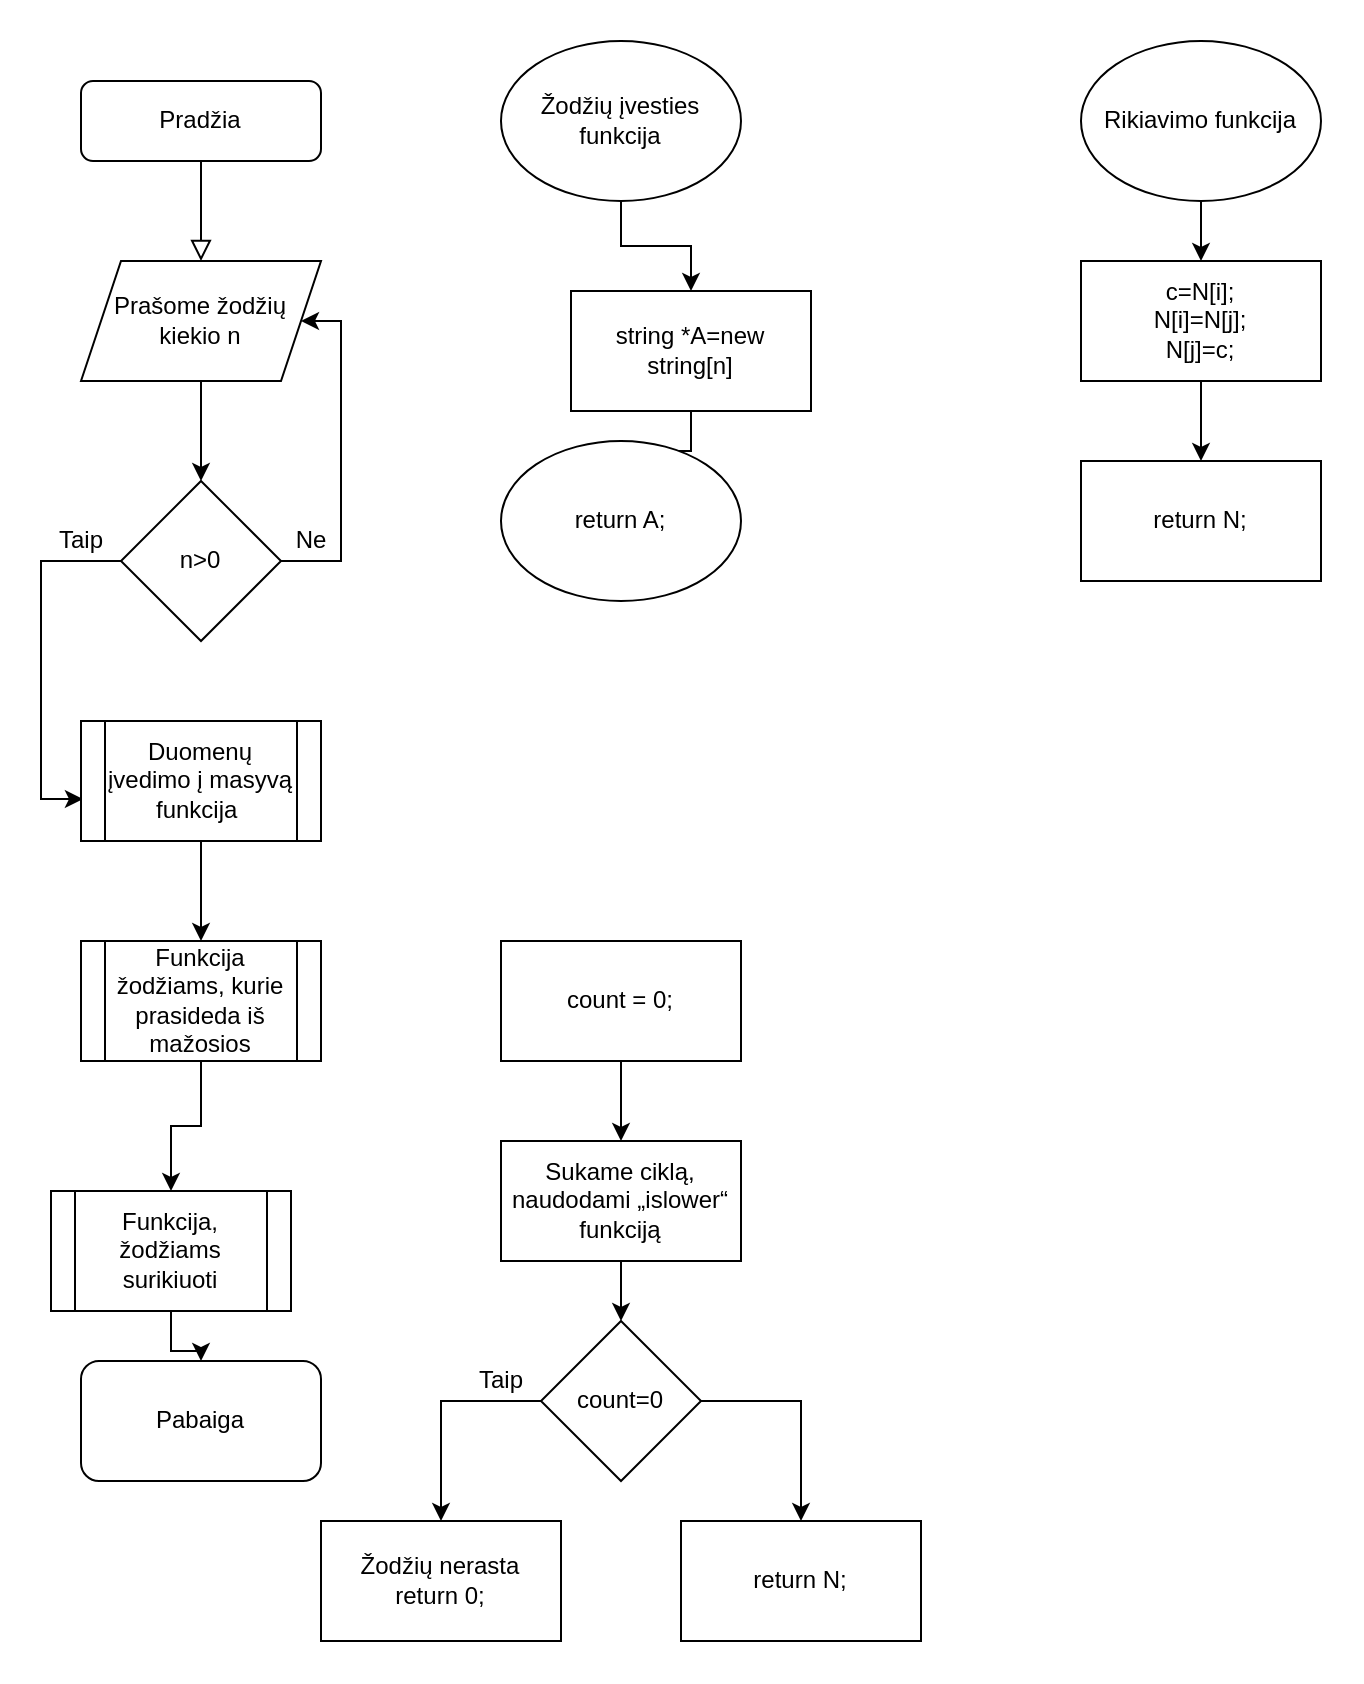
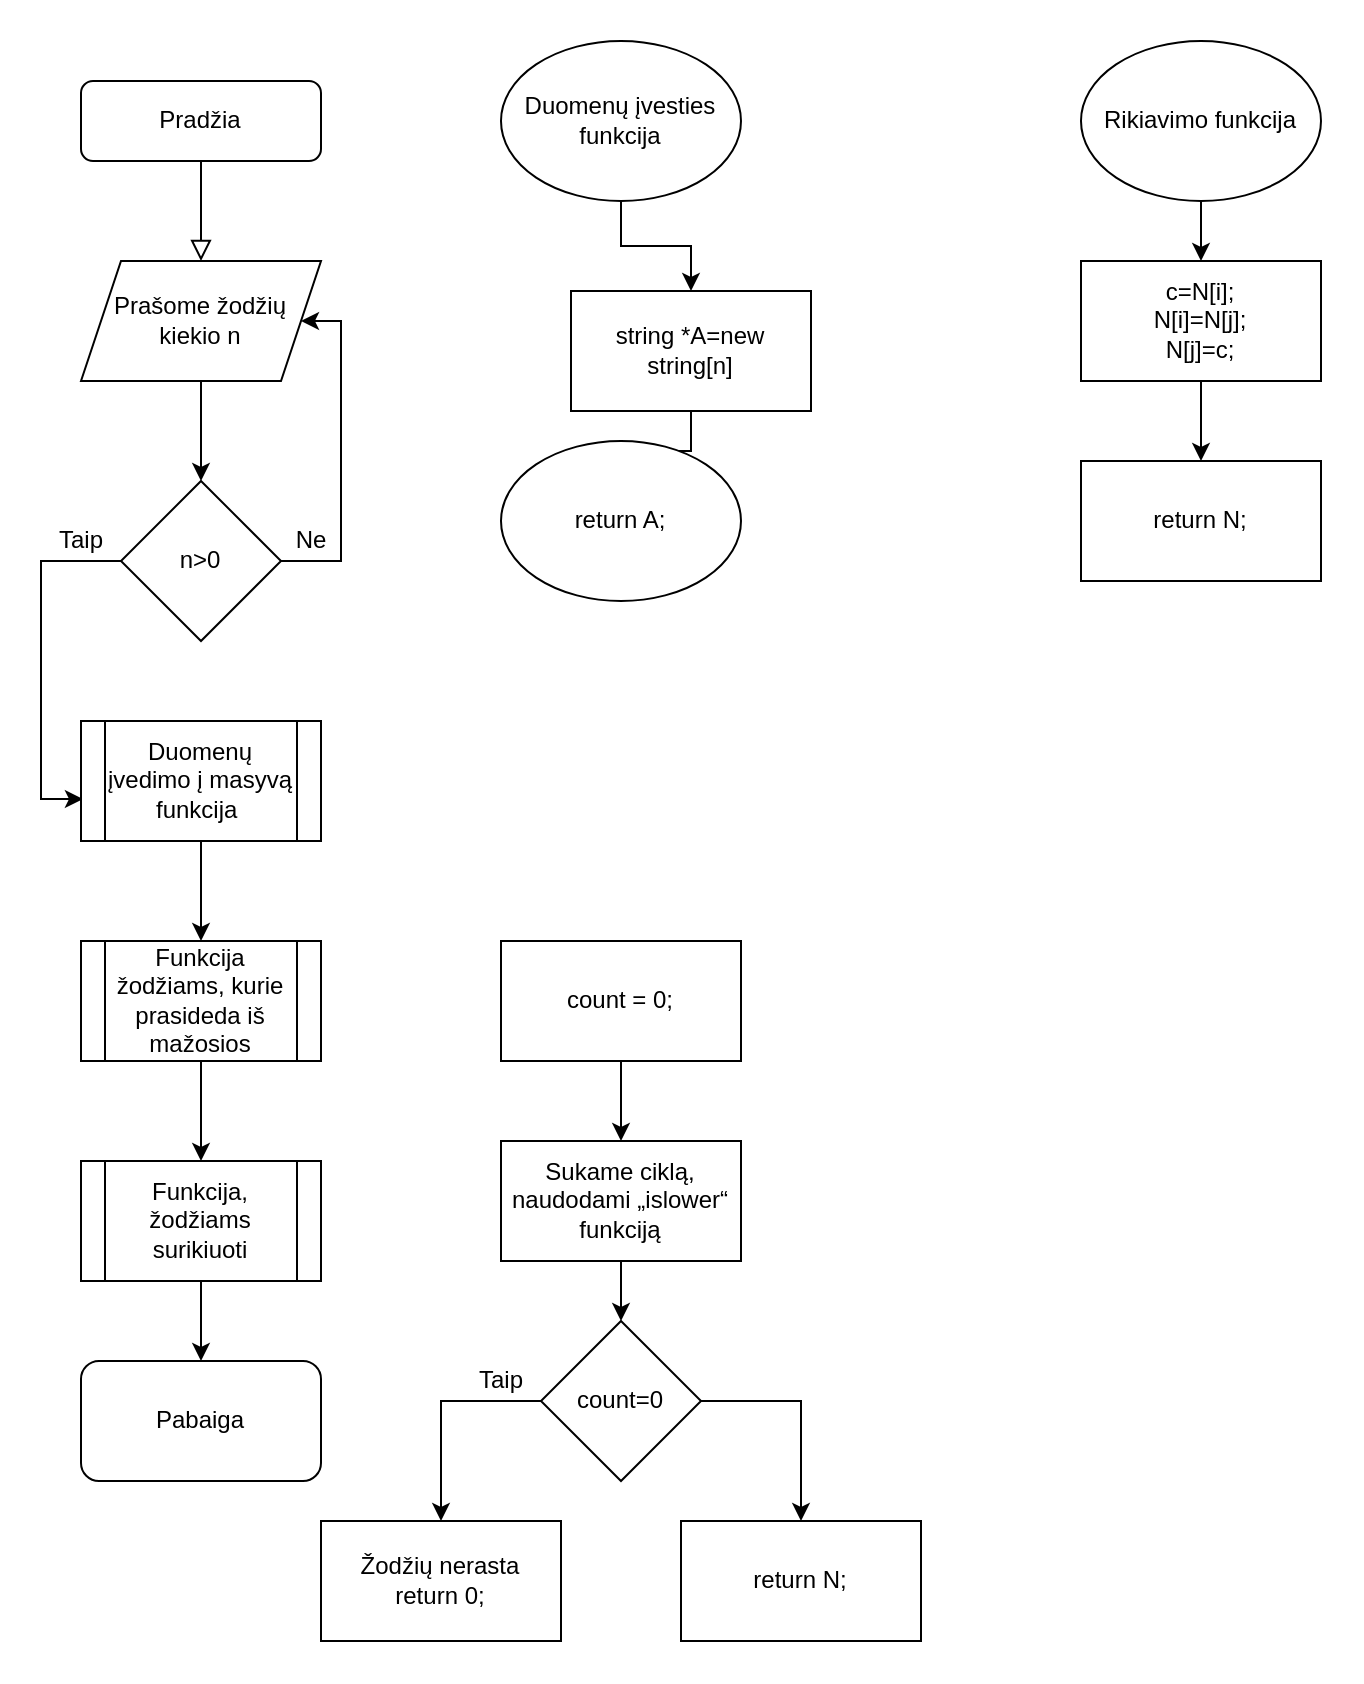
  <mxCell id="0" />
  <mxCell id="1" parent="0" />
  <mxCell id="2" value="" style="rounded=0;html=1;jettySize=auto;orthogonalLoop=1;fontSize=11;endArrow=block;endFill=0;endSize=8;strokeWidth=1;shadow=0;labelBackgroundColor=none;edgeStyle=orthogonalEdgeStyle;" parent="1" source="3" edge="1"><mxGeometry relative="1" as="geometry"><mxPoint x="100" y="130" as="targetPoint" /></mxGeometry></mxCell>
  <mxCell id="3" value="Pradžia" style="rounded=1;whiteSpace=wrap;html=1;fontSize=12;glass=0;strokeWidth=1;shadow=0;" parent="1" vertex="1"><mxGeometry x="40" y="40" width="120" height="40" as="geometry" /></mxCell>
  <mxCell id="4" style="edgeStyle=orthogonalEdgeStyle;rounded=0;orthogonalLoop=1;jettySize=auto;html=1;" edge="1" parent="1" source="5" target="8"><mxGeometry relative="1" as="geometry" /></mxCell>
  <mxCell id="5" value="Prašome žodžių kiekio n" style="shape=parallelogram;perimeter=parallelogramPerimeter;whiteSpace=wrap;html=1;fixedSize=1;" vertex="1" parent="1"><mxGeometry x="40" y="130" width="120" height="60" as="geometry" /></mxCell>
  <mxCell id="6" style="edgeStyle=orthogonalEdgeStyle;rounded=0;orthogonalLoop=1;jettySize=auto;html=1;entryX=0.008;entryY=0.65;entryDx=0;entryDy=0;entryPerimeter=0;" edge="1" parent="1" source="8" target="10"><mxGeometry relative="1" as="geometry"><Array as="points"><mxPoint x="20" y="280" /><mxPoint x="20" y="399" /></Array></mxGeometry></mxCell>
  <mxCell id="7" style="edgeStyle=orthogonalEdgeStyle;rounded=0;orthogonalLoop=1;jettySize=auto;html=1;entryX=1;entryY=0.5;entryDx=0;entryDy=0;" edge="1" parent="1" source="8" target="5"><mxGeometry relative="1" as="geometry"><mxPoint x="180" y="160" as="targetPoint" /><Array as="points"><mxPoint x="170" y="280" /><mxPoint x="170" y="160" /></Array></mxGeometry></mxCell>
  <mxCell id="8" value="n&amp;gt;0" style="rhombus;whiteSpace=wrap;html=1;" vertex="1" parent="1"><mxGeometry x="60" y="240" width="80" height="80" as="geometry" /></mxCell>
  <mxCell id="9" style="edgeStyle=orthogonalEdgeStyle;rounded=0;orthogonalLoop=1;jettySize=auto;html=1;entryX=0.5;entryY=0;entryDx=0;entryDy=0;" edge="1" parent="1" source="10" target="14"><mxGeometry relative="1" as="geometry" /></mxCell>
  <mxCell id="10" value="Duomenų įvedimo į masyvą funkcija&amp;nbsp;" style="shape=process;whiteSpace=wrap;html=1;backgroundOutline=1;" vertex="1" parent="1"><mxGeometry x="40" y="360" width="120" height="60" as="geometry" /></mxCell>
  <mxCell id="11" value="Ne" style="text;html=1;align=center;verticalAlign=middle;resizable=0;points=[];autosize=1;strokeColor=none;fillColor=none;" vertex="1" parent="1"><mxGeometry x="140" y="260" width="30" height="20" as="geometry" /></mxCell>
  <mxCell id="12" value="Taip" style="text;html=1;align=center;verticalAlign=middle;resizable=0;points=[];autosize=1;strokeColor=none;fillColor=none;" vertex="1" parent="1"><mxGeometry x="20" y="260" width="40" height="20" as="geometry" /></mxCell>
  <mxCell id="13" style="edgeStyle=orthogonalEdgeStyle;rounded=0;orthogonalLoop=1;jettySize=auto;html=1;entryX=0.5;entryY=0;entryDx=0;entryDy=0;" edge="1" parent="1" source="14" target="16"><mxGeometry relative="1" as="geometry" /></mxCell>
  <mxCell id="14" value="Funkcija žodžiams, kurie prasideda iš mažosios" style="shape=process;whiteSpace=wrap;html=1;backgroundOutline=1;" vertex="1" parent="1"><mxGeometry x="40" y="470" width="120" height="60" as="geometry" /></mxCell>
  <mxCell id="15" style="edgeStyle=orthogonalEdgeStyle;rounded=0;orthogonalLoop=1;jettySize=auto;html=1;entryX=0.5;entryY=0;entryDx=0;entryDy=0;" edge="1" parent="1" source="16" target="17"><mxGeometry relative="1" as="geometry" /></mxCell>
- <mxCell id="16" value="Funkcija, žodžiams surikiuoti" style="shape=process;whiteSpace=wrap;html=1;backgroundOutline=1;" vertex="1" parent="1"><mxGeometry x="25" y="595" width="120" height="60" as="geometry" /></mxCell>
+ <mxCell id="16" value="Funkcija, žodžiams surikiuoti" style="shape=process;whiteSpace=wrap;html=1;backgroundOutline=1;" vertex="1" parent="1"><mxGeometry x="40" y="580" width="120" height="60" as="geometry" /></mxCell>
  <mxCell id="17" value="Pabaiga" style="rounded=1;whiteSpace=wrap;html=1;" vertex="1" parent="1"><mxGeometry x="40" y="680" width="120" height="60" as="geometry" /></mxCell>
  <mxCell id="18" style="edgeStyle=orthogonalEdgeStyle;rounded=0;orthogonalLoop=1;jettySize=auto;html=1;entryX=0.5;entryY=0;entryDx=0;entryDy=0;" edge="1" parent="1" source="19" target="21"><mxGeometry relative="1" as="geometry" /></mxCell>
- <mxCell id="19" value="Žodžių įvesties funkcija" style="ellipse;whiteSpace=wrap;html=1;" vertex="1" parent="1"><mxGeometry x="250" y="20" width="120" height="80" as="geometry" /></mxCell>
+ <mxCell id="19" value="Duomenų įvesties funkcija" style="ellipse;whiteSpace=wrap;html=1;" vertex="1" parent="1"><mxGeometry x="250" y="20" width="120" height="80" as="geometry" /></mxCell>
  <mxCell id="20" style="edgeStyle=orthogonalEdgeStyle;rounded=0;orthogonalLoop=1;jettySize=auto;html=1;" edge="1" parent="1" source="21" target="22"><mxGeometry relative="1" as="geometry" /></mxCell>
  <mxCell id="21" value="string *A=new string[n]" style="rounded=0;whiteSpace=wrap;html=1;" vertex="1" parent="1"><mxGeometry x="285" y="145" width="120" height="60" as="geometry" /></mxCell>
  <mxCell id="22" value="return A;" style="ellipse;whiteSpace=wrap;html=1;" vertex="1" parent="1"><mxGeometry x="250" y="220" width="120" height="80" as="geometry" /></mxCell>
  <mxCell id="23" style="edgeStyle=orthogonalEdgeStyle;rounded=0;orthogonalLoop=1;jettySize=auto;html=1;" edge="1" parent="1" source="24" target="26"><mxGeometry relative="1" as="geometry" /></mxCell>
  <mxCell id="24" value="count = 0;" style="rounded=0;whiteSpace=wrap;html=1;" vertex="1" parent="1"><mxGeometry x="250" y="470" width="120" height="60" as="geometry" /></mxCell>
  <mxCell id="25" style="edgeStyle=orthogonalEdgeStyle;rounded=0;orthogonalLoop=1;jettySize=auto;html=1;" edge="1" parent="1" source="26" target="29"><mxGeometry relative="1" as="geometry" /></mxCell>
  <mxCell id="26" value="Sukame ciklą, naudodami „islower“ funkciją" style="rounded=0;whiteSpace=wrap;html=1;" vertex="1" parent="1"><mxGeometry x="250" y="570" width="120" height="60" as="geometry" /></mxCell>
  <mxCell id="27" style="edgeStyle=orthogonalEdgeStyle;rounded=0;orthogonalLoop=1;jettySize=auto;html=1;" edge="1" parent="1" source="29" target="30"><mxGeometry relative="1" as="geometry"><Array as="points"><mxPoint x="220" y="700" /></Array></mxGeometry></mxCell>
  <mxCell id="28" style="edgeStyle=orthogonalEdgeStyle;rounded=0;orthogonalLoop=1;jettySize=auto;html=1;entryX=0.5;entryY=0;entryDx=0;entryDy=0;" edge="1" parent="1" source="29" target="32"><mxGeometry relative="1" as="geometry"><Array as="points"><mxPoint x="400" y="700" /></Array></mxGeometry></mxCell>
  <mxCell id="29" value="count=0" style="rhombus;whiteSpace=wrap;html=1;" vertex="1" parent="1"><mxGeometry x="270" y="660" width="80" height="80" as="geometry" /></mxCell>
  <mxCell id="30" value="Žodžių nerasta&lt;br&gt;return 0;" style="rounded=0;whiteSpace=wrap;html=1;" vertex="1" parent="1"><mxGeometry x="160" y="760" width="120" height="60" as="geometry" /></mxCell>
  <mxCell id="31" value="Taip" style="text;html=1;align=center;verticalAlign=middle;resizable=0;points=[];autosize=1;strokeColor=none;fillColor=none;" vertex="1" parent="1"><mxGeometry x="230" y="680" width="40" height="20" as="geometry" /></mxCell>
  <mxCell id="32" value="return N;" style="rounded=0;whiteSpace=wrap;html=1;" vertex="1" parent="1"><mxGeometry x="340" y="760" width="120" height="60" as="geometry" /></mxCell>
  <mxCell id="33" style="edgeStyle=orthogonalEdgeStyle;rounded=0;orthogonalLoop=1;jettySize=auto;html=1;entryX=0.5;entryY=0;entryDx=0;entryDy=0;" edge="1" parent="1" source="34" target="36"><mxGeometry relative="1" as="geometry" /></mxCell>
  <mxCell id="34" value="Rikiavimo funkcija" style="ellipse;whiteSpace=wrap;html=1;" vertex="1" parent="1"><mxGeometry x="540" y="20" width="120" height="80" as="geometry" /></mxCell>
  <mxCell id="35" style="edgeStyle=orthogonalEdgeStyle;rounded=0;orthogonalLoop=1;jettySize=auto;html=1;entryX=0.5;entryY=0;entryDx=0;entryDy=0;" edge="1" parent="1" source="36" target="37"><mxGeometry relative="1" as="geometry" /></mxCell>
  <mxCell id="36" value="c=N[i];&lt;br&gt;N[i]=N[j];&lt;br&gt;N[j]=c;" style="rounded=0;whiteSpace=wrap;html=1;" vertex="1" parent="1"><mxGeometry x="540" y="130" width="120" height="60" as="geometry" /></mxCell>
  <mxCell id="37" value="return N;" style="rounded=0;whiteSpace=wrap;html=1;" vertex="1" parent="1"><mxGeometry x="540" y="230" width="120" height="60" as="geometry" /></mxCell>
